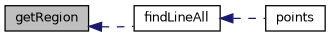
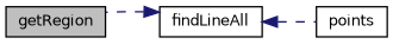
  digraph {
    rankdir=LR
    node [color=black fontname=Helvetica fontsize=10 shape=record]
    edge [color=midnightblue dir=back fontname=Helvetica fontsize=10 labelfontname=Helvetica labelfontsize=10 style=dashed]
    n1 [fillcolor=grey75 fontcolor=black height=0.2 label=getRegion style=filled width=0.4]
    n2 [height=0.2 label=findLineAll width=0.4]
    n3 [height=0.2 label=points width=0.4]
-   n1 -> n2
+   n2 -> n1
    n2 -> n3
  }
